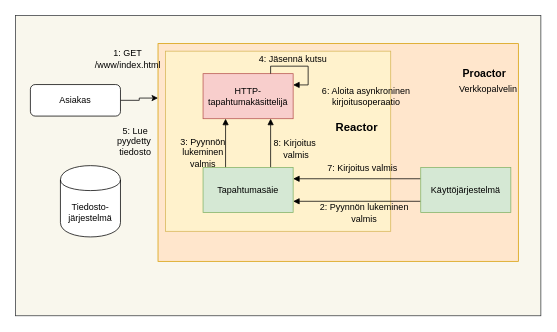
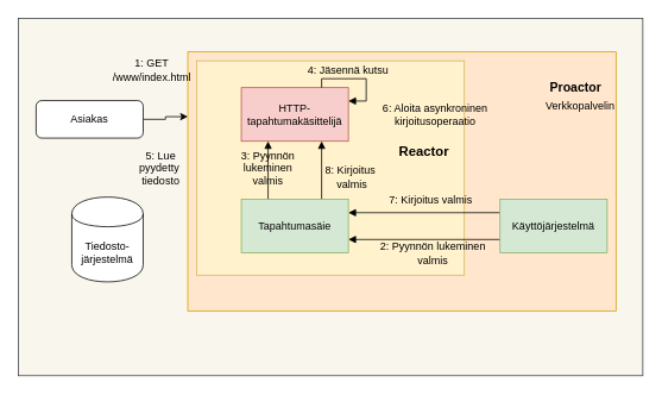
  <mxCell id="0" />
  <mxCell id="1" parent="0" />
  <mxCell id="2" value="" style="rounded=0;whiteSpace=wrap;html=1;fontSize=12;fillColor=#f9f7ed;strokeColor=#36393d;" parent="1" vertex="1"><mxGeometry x="20" width="700" height="400" as="geometry" y="20" /></mxCell>
  <mxCell id="3" value="" style="rounded=0;whiteSpace=wrap;html=1;fillColor=#ffe6cc;strokeColor=#d79b00;" parent="1" vertex="1"><mxGeometry x="210" y="57.5" width="480" height="290" as="geometry" /></mxCell>
  <mxCell id="4" value="" style="rounded=0;whiteSpace=wrap;html=1;fillColor=#fff2cc;strokeColor=#d6b656;" parent="1" vertex="1"><mxGeometry x="220" y="67.5" width="300" height="240" as="geometry" /></mxCell>
  <mxCell id="5" value="HTTP-tapahtumakäsittelijä" style="rounded=0;whiteSpace=wrap;html=1;fillColor=#f8cecc;strokeColor=#b85450;fontColor=#000000;" parent="1" vertex="1"><mxGeometry x="270" y="97.5" width="120" height="60" as="geometry" /></mxCell>
  <mxCell id="6" style="edgeStyle=orthogonalEdgeStyle;rounded=0;orthogonalLoop=1;jettySize=auto;html=1;exitX=0.75;exitY=0;exitDx=0;exitDy=0;entryX=0.75;entryY=1;entryDx=0;entryDy=0;fontColor=#000000;strokeColor=#000000;endArrow=block;endFill=1;" parent="1" source="8" target="5" edge="1"><mxGeometry relative="1" as="geometry" /></mxCell>
  <mxCell id="7" style="edgeStyle=orthogonalEdgeStyle;rounded=0;orthogonalLoop=1;jettySize=auto;html=1;exitX=0.25;exitY=0;exitDx=0;exitDy=0;entryX=0.25;entryY=1;entryDx=0;entryDy=0;endArrow=block;endFill=1;strokeColor=#000000;fontColor=#000000;" parent="1" source="8" target="5" edge="1"><mxGeometry relative="1" as="geometry" /></mxCell>
  <mxCell id="8" value="Tapahtumasäie" style="rounded=0;whiteSpace=wrap;html=1;fillColor=#d5e8d4;strokeColor=#82b366;fontColor=#000000;" parent="1" vertex="1"><mxGeometry x="270" y="222.5" width="120" height="60" as="geometry" /></mxCell>
  <mxCell id="9" value="Tiedosto-&lt;br&gt;järjestelmä&lt;br&gt;" style="shape=cylinder;whiteSpace=wrap;html=1;boundedLbl=1;backgroundOutline=1;" parent="1" vertex="1"><mxGeometry x="80" y="220" width="80" height="95" as="geometry" /></mxCell>
  <mxCell id="10" style="edgeStyle=orthogonalEdgeStyle;rounded=0;orthogonalLoop=1;jettySize=auto;html=1;exitX=1;exitY=0.5;exitDx=0;exitDy=0;entryX=0;entryY=0.25;entryDx=0;entryDy=0;strokeColor=#000000;" edge="1" parent="1" source="11" target="3"><mxGeometry relative="1" as="geometry" /></mxCell>
  <mxCell id="11" value="Asiakas" style="rounded=1;whiteSpace=wrap;html=1;" parent="1" vertex="1"><mxGeometry x="40" y="112" width="120" height="42" as="geometry" /></mxCell>
  <mxCell id="12" style="edgeStyle=orthogonalEdgeStyle;rounded=0;orthogonalLoop=1;jettySize=auto;html=1;exitX=0;exitY=0.25;exitDx=0;exitDy=0;entryX=1;entryY=0.25;entryDx=0;entryDy=0;endArrow=block;endFill=1;strokeColor=#000000;fontColor=#000000;" parent="1" source="14" target="8" edge="1"><mxGeometry relative="1" as="geometry" /></mxCell>
  <mxCell id="13" style="edgeStyle=orthogonalEdgeStyle;rounded=0;orthogonalLoop=1;jettySize=auto;html=1;exitX=0;exitY=0.75;exitDx=0;exitDy=0;entryX=1;entryY=0.75;entryDx=0;entryDy=0;endArrow=block;endFill=1;strokeColor=#000000;fontColor=#000000;" parent="1" source="14" target="8" edge="1"><mxGeometry relative="1" as="geometry" /></mxCell>
  <mxCell id="14" value="Käyttöjärjestelmä" style="rounded=0;whiteSpace=wrap;html=1;fillColor=#d5e8d4;strokeColor=#82b366;fontColor=#000000;" parent="1" vertex="1"><mxGeometry x="560" y="222.5" width="120" height="60" as="geometry" /></mxCell>
  <mxCell id="15" style="edgeStyle=orthogonalEdgeStyle;rounded=0;orthogonalLoop=1;jettySize=auto;html=1;exitX=0.75;exitY=0;exitDx=0;exitDy=0;entryX=1;entryY=0.25;entryDx=0;entryDy=0;endArrow=block;endFill=1;strokeColor=#000000;fontColor=#000000;" parent="1" source="5" target="5" edge="1"><mxGeometry relative="1" as="geometry"><Array as="points"><mxPoint x="360" y="87.5" /><mxPoint x="410" y="87.5" /><mxPoint x="410" y="112.5" /></Array></mxGeometry></mxCell>
  <mxCell id="16" value="1: GET /www/index.html&lt;br&gt;" style="text;html=1;strokeColor=none;fillColor=none;align=center;verticalAlign=middle;whiteSpace=wrap;rounded=0;fontColor=#000000;" parent="1" vertex="1"><mxGeometry x="150" y="67.5" width="40" height="20" as="geometry" /></mxCell>
  <mxCell id="17" value="2: Pyynnön lukeminen valmis" style="text;html=1;strokeColor=none;fillColor=none;align=center;verticalAlign=middle;whiteSpace=wrap;rounded=0;fontColor=#000000;" parent="1" vertex="1"><mxGeometry x="410" y="272.5" width="150" height="20" as="geometry" /></mxCell>
- <mxCell id="18" value="3: Pyynnön lukeminen valmis" style="text;html=1;strokeColor=none;fillColor=none;align=center;verticalAlign=middle;whiteSpace=wrap;rounded=0;fontColor=#000000;" parent="1" vertex="1"><mxGeometry x="235" y="187.5" width="70" height="30" as="geometry" /></mxCell>
+ <mxCell id="18" value="3: Pyynnön lukeminen valmis" style="text;html=1;strokeColor=none;fillColor=none;align=center;verticalAlign=middle;whiteSpace=wrap;rounded=0;fontColor=#000000;" parent="1" vertex="1"><mxGeometry x="265" y="172.5" width="70" height="30" as="geometry" /></mxCell>
  <mxCell id="19" value="4: Jäsennä kutsu" style="text;html=1;strokeColor=none;fillColor=none;align=center;verticalAlign=middle;whiteSpace=wrap;rounded=0;fontColor=#000000;" parent="1" vertex="1"><mxGeometry x="335" y="67.5" width="110" height="20" as="geometry" /></mxCell>
  <mxCell id="20" value="6: Aloita asynkroninen kirjoitusoperaatio" style="text;html=1;strokeColor=none;fillColor=none;align=center;verticalAlign=middle;whiteSpace=wrap;rounded=0;fontColor=#000000;" parent="1" vertex="1"><mxGeometry x="425" y="117.5" width="125" height="20" as="geometry" /></mxCell>
  <mxCell id="21" value="5: Lue&lt;br&gt;pyydetty&amp;nbsp;&lt;br&gt;tiedosto&lt;br&gt;" style="text;html=1;strokeColor=none;fillColor=none;align=center;verticalAlign=middle;whiteSpace=wrap;rounded=0;fontColor=#000000;" parent="1" vertex="1"><mxGeometry x="140" y="178.5" width="80" height="19" as="geometry" /></mxCell>
  <mxCell id="22" value="Reactor&lt;br style=&quot;font-size: 15px;&quot;&gt;" style="text;html=1;strokeColor=none;fillColor=none;align=center;verticalAlign=middle;whiteSpace=wrap;rounded=0;fontColor=#000000;fontSize=15;fontStyle=1" parent="1" vertex="1"><mxGeometry x="430" y="154" width="90" height="29" as="geometry" /></mxCell>
  <mxCell id="23" value="&lt;b&gt;Proactor&lt;/b&gt;" style="text;html=1;strokeColor=none;fillColor=none;align=center;verticalAlign=middle;whiteSpace=wrap;rounded=0;fontSize=14;fontColor=#000000;" parent="1" vertex="1"><mxGeometry x="570" y="77.5" width="150" height="40" as="geometry" /></mxCell>
  <mxCell id="24" value="7: Kirjoitus valmis" style="text;html=1;strokeColor=none;fillColor=none;align=center;verticalAlign=middle;whiteSpace=wrap;rounded=0;fontSize=12;fontColor=#000000;" parent="1" vertex="1"><mxGeometry x="425" y="212.5" width="115" height="20" as="geometry" /></mxCell>
  <mxCell id="25" value="8: Kirjoitus&lt;br&gt;&amp;nbsp;valmis" style="text;html=1;strokeColor=none;fillColor=none;align=center;verticalAlign=middle;whiteSpace=wrap;rounded=0;fontSize=12;fontColor=#000000;" parent="1" vertex="1"><mxGeometry x="355" y="187.5" width="75" height="20" as="geometry" /></mxCell>
  <mxCell id="26" value="Verkkopalvelin" style="text;html=1;strokeColor=none;fillColor=none;align=center;verticalAlign=middle;whiteSpace=wrap;rounded=0;fontSize=12;fontColor=#000000;" parent="1" vertex="1"><mxGeometry x="630" y="108" width="40" height="20" as="geometry" /></mxCell>
